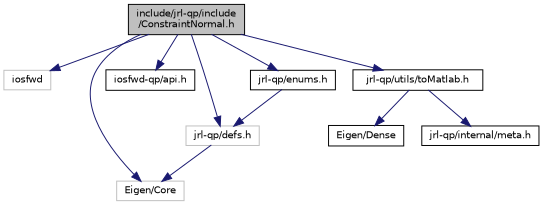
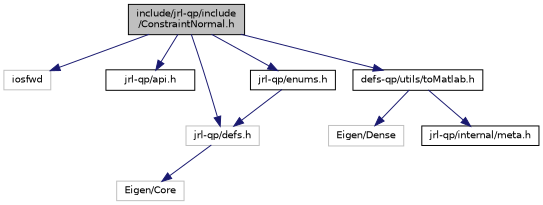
  digraph {
    node [color=black fillcolor=white fontname=Helvetica fontsize=10 shape=record style=filled]
    edge [color=midnightblue fontname=Helvetica fontsize=10 labelfontname=Helvetica labelfontsize=10 style=solid]
    n1 [fillcolor=grey75 fontcolor=black height=0.2 label="include/jrl-qp/include\l/ConstraintNormal.h" width=0.4]
    n2 [color=grey75 height=0.2 label=iosfwd width=0.4]
    n3 [color=grey75 height=0.2 label="Eigen/Core" width=0.4]
-   n4 [height=0.2 label="iosfwd-qp/api.h" width=0.4]
+   n4 [height=0.2 label="jrl-qp/api.h" width=0.4]
    n5 [color=grey75 height=0.2 label="jrl-qp/defs.h" width=0.4]
    n6 [height=0.2 label="jrl-qp/enums.h" width=0.4]
-   n7 [height=0.2 label="jrl-qp/utils/toMatlab.h" width=0.4]
-   n8 [height=0.2 label="Eigen/Dense" width=0.4]
+   n7 [height=0.2 label="defs-qp/utils/toMatlab.h" width=0.4]
+   n8 [color=grey75 height=0.2 label="Eigen/Dense" width=0.4]
    n9 [height=0.2 label="jrl-qp/internal/meta.h" width=0.4]
    n1 -> n2
-   n1 -> n3
    n1 -> n4
    n1 -> n5
    n1 -> n6
    n1 -> n7
    n5 -> n3
    n6 -> n5
    n7 -> n8
    n7 -> n9
  }
